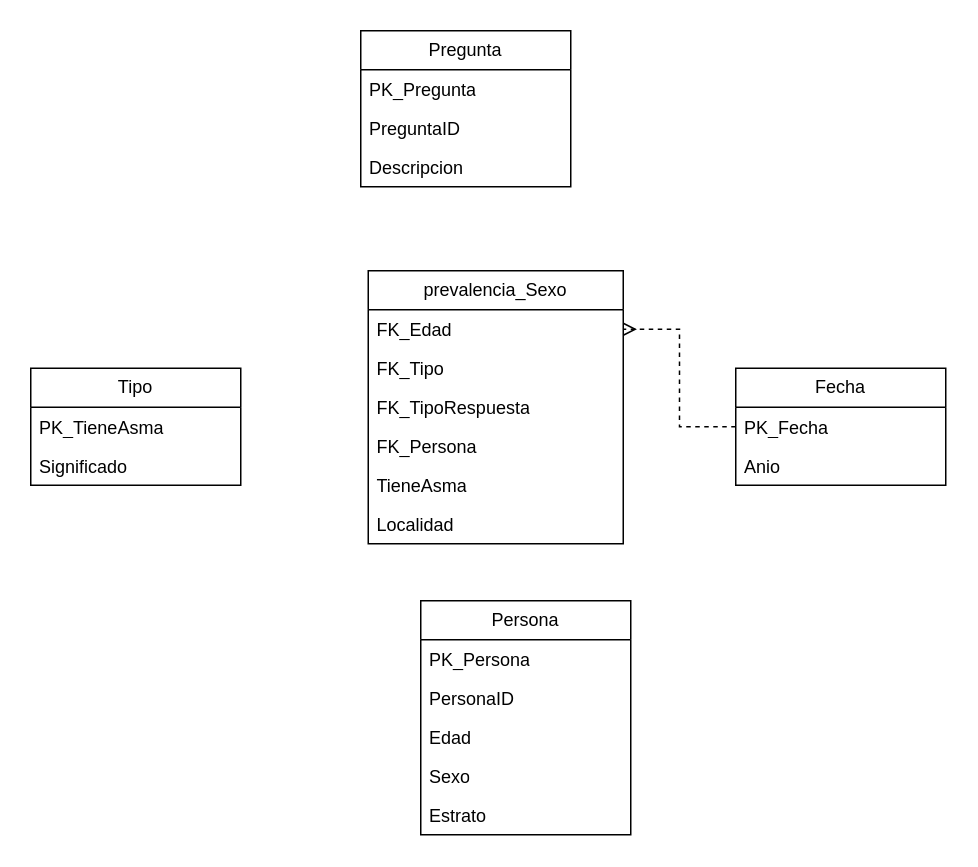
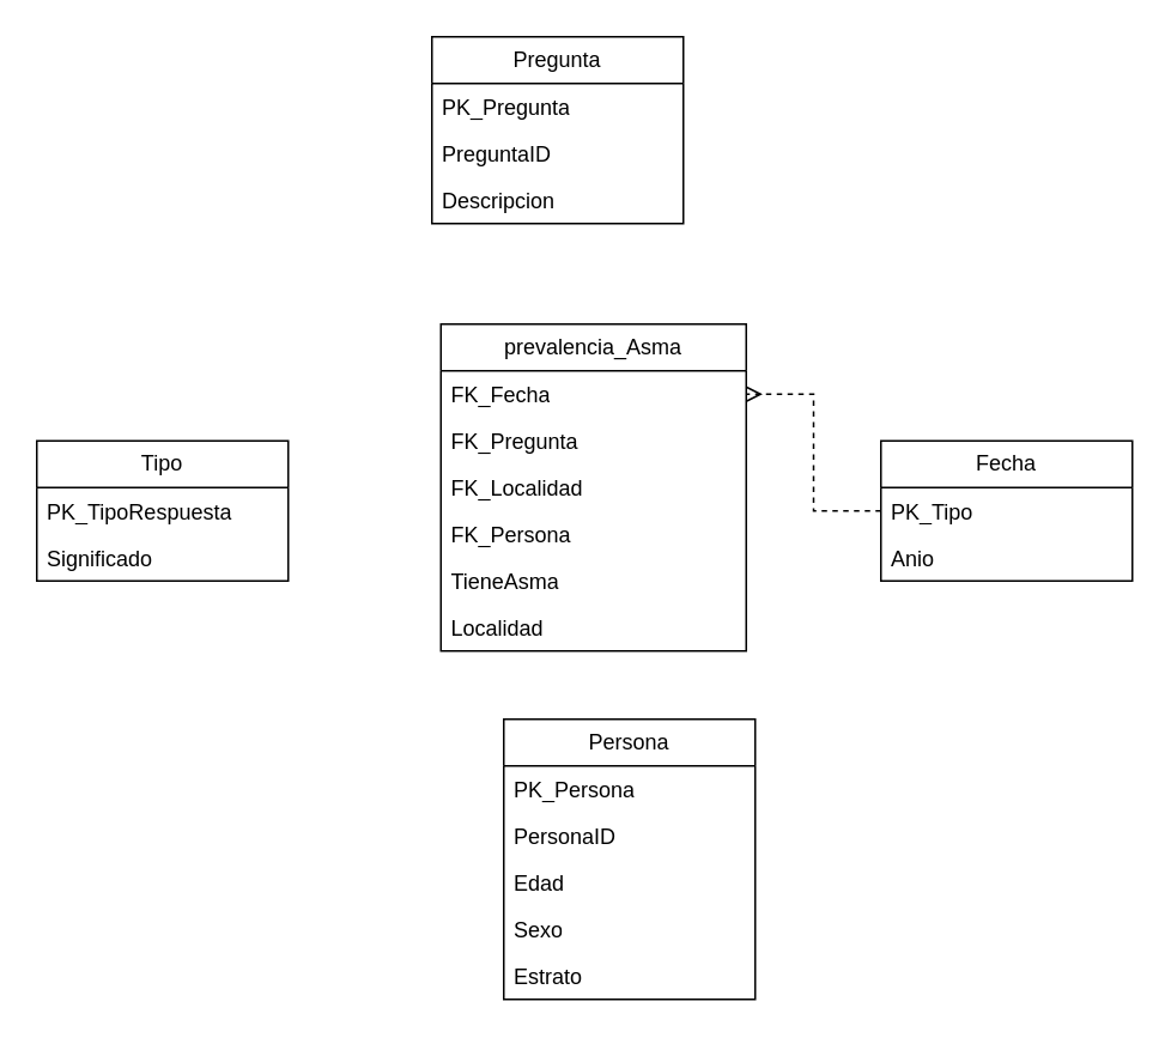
  <mxCell id="0" />
  <mxCell id="1" parent="0" />
- <mxCell id="2" value="prevalencia_Sexo" style="swimlane;fontStyle=0;childLayout=stackLayout;horizontal=1;startSize=26;fillColor=none;horizontalStack=0;resizeParent=1;resizeParentMax=0;resizeLast=0;collapsible=1;marginBottom=0;whiteSpace=wrap;html=1;" parent="1" vertex="1"><mxGeometry x="245" y="180" width="170" height="182" as="geometry" /></mxCell>
- <mxCell id="3" value="FK_Edad" style="text;strokeColor=none;fillColor=none;align=left;verticalAlign=top;spacingLeft=4;spacingRight=4;overflow=hidden;rotatable=0;points=[[0,0.5],[1,0.5]];portConstraint=eastwest;whiteSpace=wrap;html=1;" parent="2" vertex="1"><mxGeometry y="26" width="170" height="26" as="geometry" /></mxCell>
- <mxCell id="4" value="FK_Tipo" style="text;strokeColor=none;fillColor=none;align=left;verticalAlign=top;spacingLeft=4;spacingRight=4;overflow=hidden;rotatable=0;points=[[0,0.5],[1,0.5]];portConstraint=eastwest;whiteSpace=wrap;html=1;" parent="2" vertex="1"><mxGeometry y="52" width="170" height="26" as="geometry" /></mxCell>
- <mxCell id="5" value="FK_TipoRespuesta" style="text;strokeColor=none;fillColor=none;align=left;verticalAlign=top;spacingLeft=4;spacingRight=4;overflow=hidden;rotatable=0;points=[[0,0.5],[1,0.5]];portConstraint=eastwest;whiteSpace=wrap;html=1;" parent="2" vertex="1"><mxGeometry y="78" width="170" height="26" as="geometry" /></mxCell>
+ <mxCell id="2" value="prevalencia_Asma" style="swimlane;fontStyle=0;childLayout=stackLayout;horizontal=1;startSize=26;fillColor=none;horizontalStack=0;resizeParent=1;resizeParentMax=0;resizeLast=0;collapsible=1;marginBottom=0;whiteSpace=wrap;html=1;" parent="1" vertex="1"><mxGeometry x="245" y="180" width="170" height="182" as="geometry" /></mxCell>
+ <mxCell id="3" value="FK_Fecha" style="text;strokeColor=none;fillColor=none;align=left;verticalAlign=top;spacingLeft=4;spacingRight=4;overflow=hidden;rotatable=0;points=[[0,0.5],[1,0.5]];portConstraint=eastwest;whiteSpace=wrap;html=1;" parent="2" vertex="1"><mxGeometry y="26" width="170" height="26" as="geometry" /></mxCell>
+ <mxCell id="4" value="FK_Pregunta" style="text;strokeColor=none;fillColor=none;align=left;verticalAlign=top;spacingLeft=4;spacingRight=4;overflow=hidden;rotatable=0;points=[[0,0.5],[1,0.5]];portConstraint=eastwest;whiteSpace=wrap;html=1;" parent="2" vertex="1"><mxGeometry y="52" width="170" height="26" as="geometry" /></mxCell>
+ <mxCell id="5" value="FK_Localidad" style="text;strokeColor=none;fillColor=none;align=left;verticalAlign=top;spacingLeft=4;spacingRight=4;overflow=hidden;rotatable=0;points=[[0,0.5],[1,0.5]];portConstraint=eastwest;whiteSpace=wrap;html=1;" parent="2" vertex="1"><mxGeometry y="78" width="170" height="26" as="geometry" /></mxCell>
  <mxCell id="6" value="FK_Persona" style="text;strokeColor=none;fillColor=none;align=left;verticalAlign=top;spacingLeft=4;spacingRight=4;overflow=hidden;rotatable=0;points=[[0,0.5],[1,0.5]];portConstraint=eastwest;whiteSpace=wrap;html=1;" parent="2" vertex="1"><mxGeometry y="104" width="170" height="26" as="geometry" /></mxCell>
  <mxCell id="7" value="TieneAsma" style="text;strokeColor=none;fillColor=none;align=left;verticalAlign=top;spacingLeft=4;spacingRight=4;overflow=hidden;rotatable=0;points=[[0,0.5],[1,0.5]];portConstraint=eastwest;whiteSpace=wrap;html=1;" parent="2" vertex="1"><mxGeometry y="130" width="170" height="26" as="geometry" /></mxCell>
  <mxCell id="8" value="Localidad" style="text;strokeColor=none;fillColor=none;align=left;verticalAlign=top;spacingLeft=4;spacingRight=4;overflow=hidden;rotatable=0;points=[[0,0.5],[1,0.5]];portConstraint=eastwest;whiteSpace=wrap;html=1;" vertex="1" parent="2"><mxGeometry y="156" width="170" height="26" as="geometry" /></mxCell>
  <mxCell id="9" value="Tipo" style="swimlane;fontStyle=0;childLayout=stackLayout;horizontal=1;startSize=26;fillColor=none;horizontalStack=0;resizeParent=1;resizeParentMax=0;resizeLast=0;collapsible=1;marginBottom=0;whiteSpace=wrap;html=1;" parent="1" vertex="1"><mxGeometry x="20" y="245" width="140" height="78" as="geometry" /></mxCell>
- <mxCell id="10" value="PK_TieneAsma" style="text;strokeColor=none;fillColor=none;align=left;verticalAlign=top;spacingLeft=4;spacingRight=4;overflow=hidden;rotatable=0;points=[[0,0.5],[1,0.5]];portConstraint=eastwest;whiteSpace=wrap;html=1;" parent="9" vertex="1"><mxGeometry y="26" width="140" height="26" as="geometry" /></mxCell>
+ <mxCell id="10" value="PK_TipoRespuesta" style="text;strokeColor=none;fillColor=none;align=left;verticalAlign=top;spacingLeft=4;spacingRight=4;overflow=hidden;rotatable=0;points=[[0,0.5],[1,0.5]];portConstraint=eastwest;whiteSpace=wrap;html=1;" parent="9" vertex="1"><mxGeometry y="26" width="140" height="26" as="geometry" /></mxCell>
  <mxCell id="11" value="Significado" style="text;strokeColor=none;fillColor=none;align=left;verticalAlign=top;spacingLeft=4;spacingRight=4;overflow=hidden;rotatable=0;points=[[0,0.5],[1,0.5]];portConstraint=eastwest;whiteSpace=wrap;html=1;" parent="9" vertex="1"><mxGeometry y="52" width="140" height="26" as="geometry" /></mxCell>
  <mxCell id="12" value="Persona" style="swimlane;fontStyle=0;childLayout=stackLayout;horizontal=1;startSize=26;fillColor=none;horizontalStack=0;resizeParent=1;resizeParentMax=0;resizeLast=0;collapsible=1;marginBottom=0;whiteSpace=wrap;html=1;" parent="1" vertex="1"><mxGeometry x="280" y="400" width="140" height="156" as="geometry" /></mxCell>
  <mxCell id="13" value="PK_Persona" style="text;strokeColor=none;fillColor=none;align=left;verticalAlign=top;spacingLeft=4;spacingRight=4;overflow=hidden;rotatable=0;points=[[0,0.5],[1,0.5]];portConstraint=eastwest;whiteSpace=wrap;html=1;" parent="12" vertex="1"><mxGeometry y="26" width="140" height="26" as="geometry" /></mxCell>
  <mxCell id="14" value="PersonaID" style="text;strokeColor=none;fillColor=none;align=left;verticalAlign=top;spacingLeft=4;spacingRight=4;overflow=hidden;rotatable=0;points=[[0,0.5],[1,0.5]];portConstraint=eastwest;whiteSpace=wrap;html=1;" vertex="1" parent="12"><mxGeometry y="52" width="140" height="26" as="geometry" /></mxCell>
  <mxCell id="15" value="Edad" style="text;strokeColor=none;fillColor=none;align=left;verticalAlign=top;spacingLeft=4;spacingRight=4;overflow=hidden;rotatable=0;points=[[0,0.5],[1,0.5]];portConstraint=eastwest;whiteSpace=wrap;html=1;" vertex="1" parent="12"><mxGeometry y="78" width="140" height="26" as="geometry" /></mxCell>
  <mxCell id="16" value="Sexo" style="text;strokeColor=none;fillColor=none;align=left;verticalAlign=top;spacingLeft=4;spacingRight=4;overflow=hidden;rotatable=0;points=[[0,0.5],[1,0.5]];portConstraint=eastwest;whiteSpace=wrap;html=1;" vertex="1" parent="12"><mxGeometry y="104" width="140" height="26" as="geometry" /></mxCell>
  <mxCell id="17" value="Estrato" style="text;strokeColor=none;fillColor=none;align=left;verticalAlign=top;spacingLeft=4;spacingRight=4;overflow=hidden;rotatable=0;points=[[0,0.5],[1,0.5]];portConstraint=eastwest;whiteSpace=wrap;html=1;" vertex="1" parent="12"><mxGeometry y="130" width="140" height="26" as="geometry" /></mxCell>
  <mxCell id="18" value="Fecha" style="swimlane;fontStyle=0;childLayout=stackLayout;horizontal=1;startSize=26;fillColor=none;horizontalStack=0;resizeParent=1;resizeParentMax=0;resizeLast=0;collapsible=1;marginBottom=0;whiteSpace=wrap;html=1;" parent="1" vertex="1"><mxGeometry x="490" y="245" width="140" height="78" as="geometry" /></mxCell>
- <mxCell id="19" value="PK_Fecha" style="text;strokeColor=none;fillColor=none;align=left;verticalAlign=top;spacingLeft=4;spacingRight=4;overflow=hidden;rotatable=0;points=[[0,0.5],[1,0.5]];portConstraint=eastwest;whiteSpace=wrap;html=1;" parent="18" vertex="1"><mxGeometry y="26" width="140" height="26" as="geometry" /></mxCell>
+ <mxCell id="19" value="PK_Tipo" style="text;strokeColor=none;fillColor=none;align=left;verticalAlign=top;spacingLeft=4;spacingRight=4;overflow=hidden;rotatable=0;points=[[0,0.5],[1,0.5]];portConstraint=eastwest;whiteSpace=wrap;html=1;" parent="18" vertex="1"><mxGeometry y="26" width="140" height="26" as="geometry" /></mxCell>
  <mxCell id="20" value="Anio" style="text;strokeColor=none;fillColor=none;align=left;verticalAlign=top;spacingLeft=4;spacingRight=4;overflow=hidden;rotatable=0;points=[[0,0.5],[1,0.5]];portConstraint=eastwest;whiteSpace=wrap;html=1;" parent="18" vertex="1"><mxGeometry y="52" width="140" height="26" as="geometry" /></mxCell>
  <mxCell id="21" value="Pregunta" style="swimlane;fontStyle=0;childLayout=stackLayout;horizontal=1;startSize=26;fillColor=none;horizontalStack=0;resizeParent=1;resizeParentMax=0;resizeLast=0;collapsible=1;marginBottom=0;whiteSpace=wrap;html=1;" parent="1" vertex="1"><mxGeometry x="240" y="20" width="140" height="104" as="geometry" /></mxCell>
  <mxCell id="22" value="PK_Pregunta" style="text;strokeColor=none;fillColor=none;align=left;verticalAlign=top;spacingLeft=4;spacingRight=4;overflow=hidden;rotatable=0;points=[[0,0.5],[1,0.5]];portConstraint=eastwest;whiteSpace=wrap;html=1;" parent="21" vertex="1"><mxGeometry y="26" width="140" height="26" as="geometry" /></mxCell>
  <mxCell id="23" value="PreguntaID" style="text;strokeColor=none;fillColor=none;align=left;verticalAlign=top;spacingLeft=4;spacingRight=4;overflow=hidden;rotatable=0;points=[[0,0.5],[1,0.5]];portConstraint=eastwest;whiteSpace=wrap;html=1;" parent="21" vertex="1"><mxGeometry y="52" width="140" height="26" as="geometry" /></mxCell>
  <mxCell id="24" value="Descripcion" style="text;strokeColor=none;fillColor=none;align=left;verticalAlign=top;spacingLeft=4;spacingRight=4;overflow=hidden;rotatable=0;points=[[0,0.5],[1,0.5]];portConstraint=eastwest;whiteSpace=wrap;html=1;" parent="21" vertex="1"><mxGeometry y="78" width="140" height="26" as="geometry" /></mxCell>
  <mxCell id="25" style="edgeStyle=orthogonalEdgeStyle;rounded=0;orthogonalLoop=1;jettySize=auto;html=1;exitX=0;exitY=0.5;exitDx=0;exitDy=0;entryX=1;entryY=0.5;entryDx=0;entryDy=0;endArrow=ERmany;endFill=0;dashed=1;" parent="1" source="19" target="3" edge="1"><mxGeometry relative="1" as="geometry" /></mxCell>
